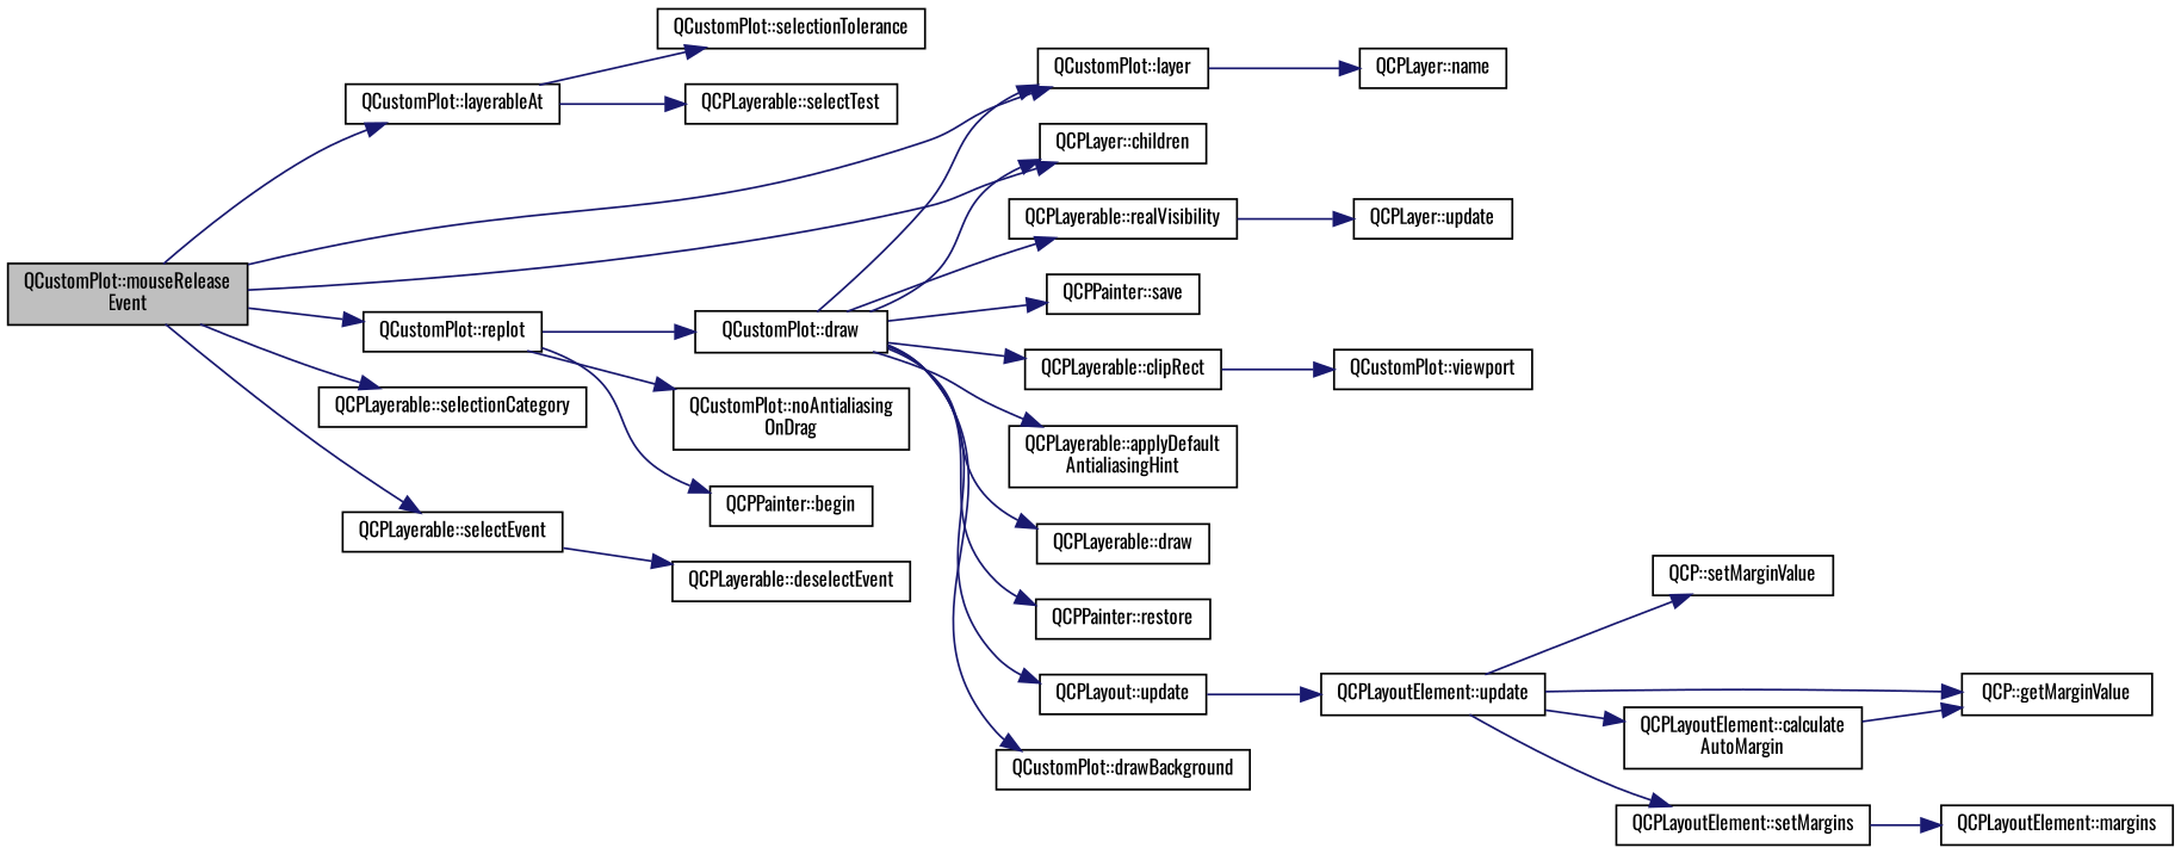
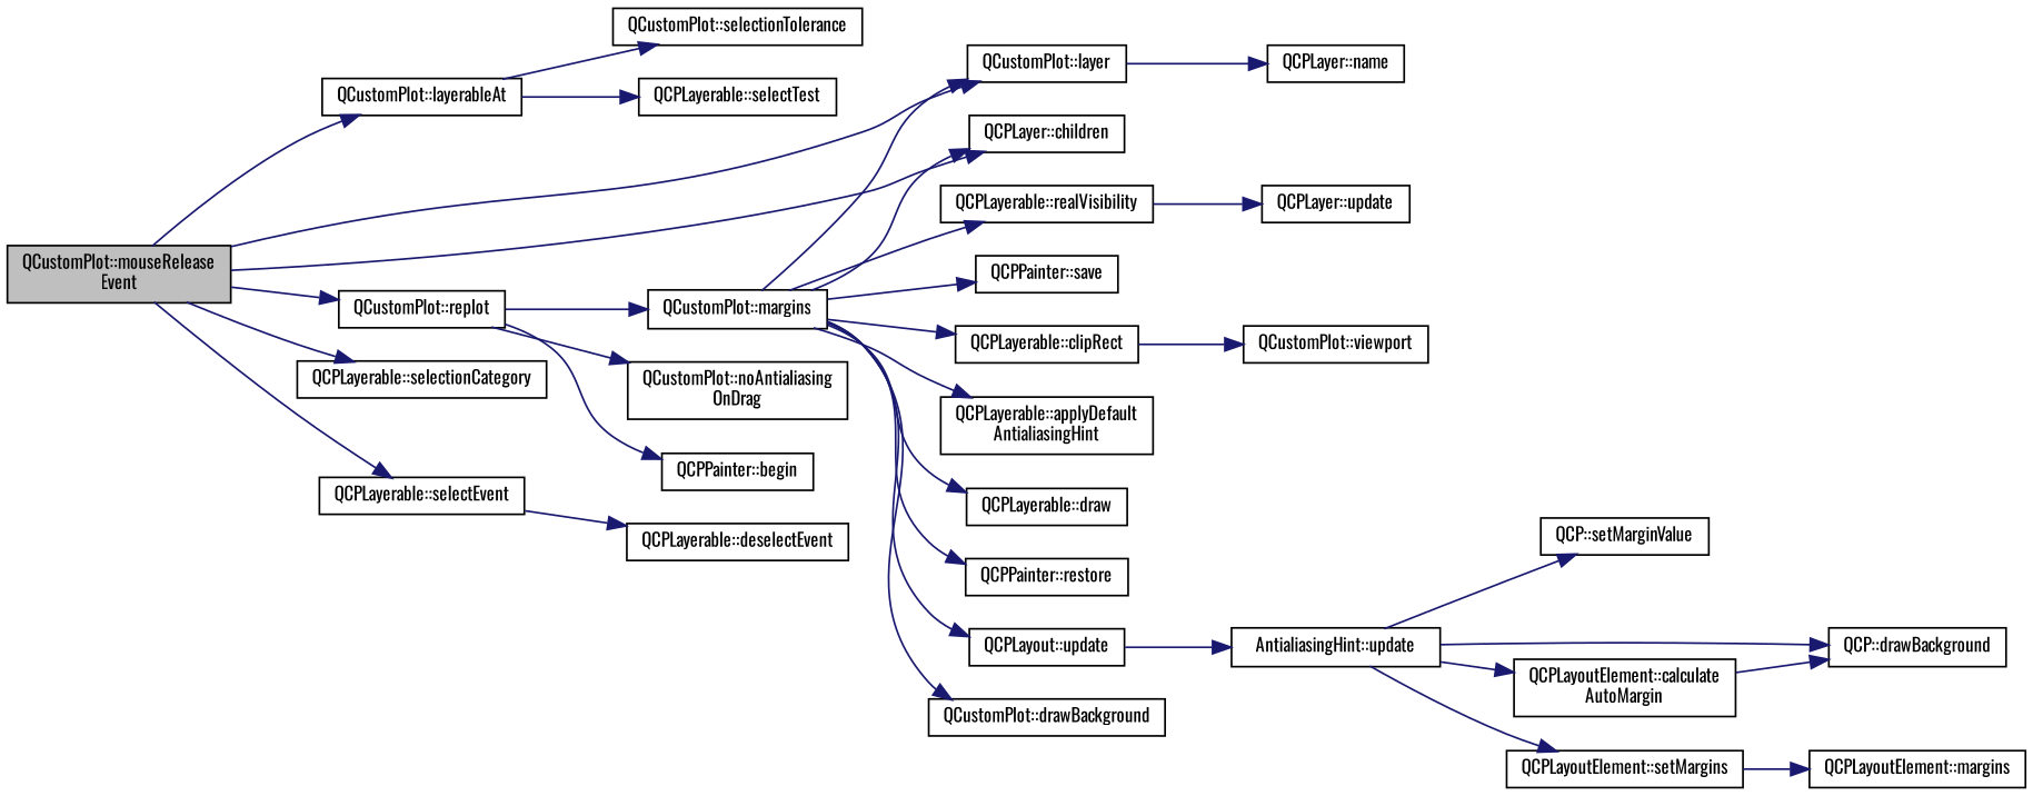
  digraph {
    fontname=Oswald
    rankdir=LR
    node [color=black fillcolor=white fontname=Oswald fontsize=10 shape=record style=filled]
    edge [color=midnightblue fontname=Oswald fontsize=10 labelfontname=Helvetica labelfontsize=10 style=solid]
    n1 [fillcolor=grey75 fontcolor=black height=0.2 label="QCustomPlot::mouseRelease\lEvent" width=0.4]
    n2 [height=0.2 label="QCustomPlot::layerableAt" width=0.4]
    n3 [height=0.2 label="QCustomPlot::layer" width=0.4]
    n4 [height=0.2 label="QCPLayer::children" width=0.4]
    n5 [height=0.2 label="QCPLayerable::selectionCategory" width=0.4]
    n6 [height=0.2 label="QCPLayerable::selectEvent" width=0.4]
    n7 [height=0.2 label="QCustomPlot::replot" width=0.4]
    n8 [height=0.2 label="QCustomPlot::selectionTolerance" width=0.4]
    n9 [height=0.2 label="QCPLayerable::selectTest" width=0.4]
    n10 [height=0.2 label="QCPLayer::name" width=0.4]
    n11 [height=0.2 label="QCPLayerable::deselectEvent" width=0.4]
    n12 [height=0.2 label="QCustomPlot::noAntialiasing\lOnDrag" width=0.4]
    n13 [height=0.2 label="QCPPainter::begin" width=0.4]
-   n14 [height=0.2 label="QCustomPlot::draw" width=0.4]
+   n14 [height=0.2 label="QCustomPlot::margins" width=0.4]
    n15 [height=0.2 label="QCPLayout::update" width=0.4]
    n16 [height=0.2 label="QCustomPlot::drawBackground" width=0.4]
    n17 [height=0.2 label="QCPLayerable::realVisibility" width=0.4]
    n18 [height=0.2 label="QCPPainter::save" width=0.4]
    n19 [height=0.2 label="QCPLayerable::clipRect" width=0.4]
    n20 [height=0.2 label="QCPLayerable::applyDefault\lAntialiasingHint" width=0.4]
    n21 [height=0.2 label="QCPLayerable::draw" width=0.4]
    n22 [height=0.2 label="QCPPainter::restore" width=0.4]
-   n23 [height=0.2 label="QCPLayoutElement::update" width=0.4]
+   n23 [height=0.2 label="AntialiasingHint::update" width=0.4]
    n24 [height=0.2 label="QCPLayer::update" width=0.4]
    n25 [height=0.2 label="QCustomPlot::viewport" width=0.4]
    n26 [height=0.2 label="QCP::setMarginValue" width=0.4]
    n27 [height=0.2 label="QCPLayoutElement::calculate\lAutoMargin" width=0.4]
-   n28 [height=0.2 label="QCP::getMarginValue" width=0.4]
+   n28 [height=0.2 label="QCP::drawBackground" width=0.4]
    n29 [height=0.2 label="QCPLayoutElement::setMargins" width=0.4]
    n30 [height=0.2 label="QCPLayoutElement::margins" width=0.4]
    n1 -> n2
    n1 -> n3
    n1 -> n4
    n1 -> n5
    n1 -> n6
    n1 -> n7
    n2 -> n8
    n2 -> n9
    n3 -> n10
    n6 -> n11
    n7 -> n12
    n7 -> n13
    n7 -> n14
    n14 -> n3
    n14 -> n4
    n14 -> n15
    n14 -> n16
    n14 -> n17
    n14 -> n18
    n14 -> n19
    n14 -> n20
    n14 -> n21
    n14 -> n22
    n15 -> n23
    n17 -> n24
    n19 -> n25
    n23 -> n26
    n23 -> n27
    n23 -> n28
    n23 -> n29
    n27 -> n28
    n29 -> n30
  }
